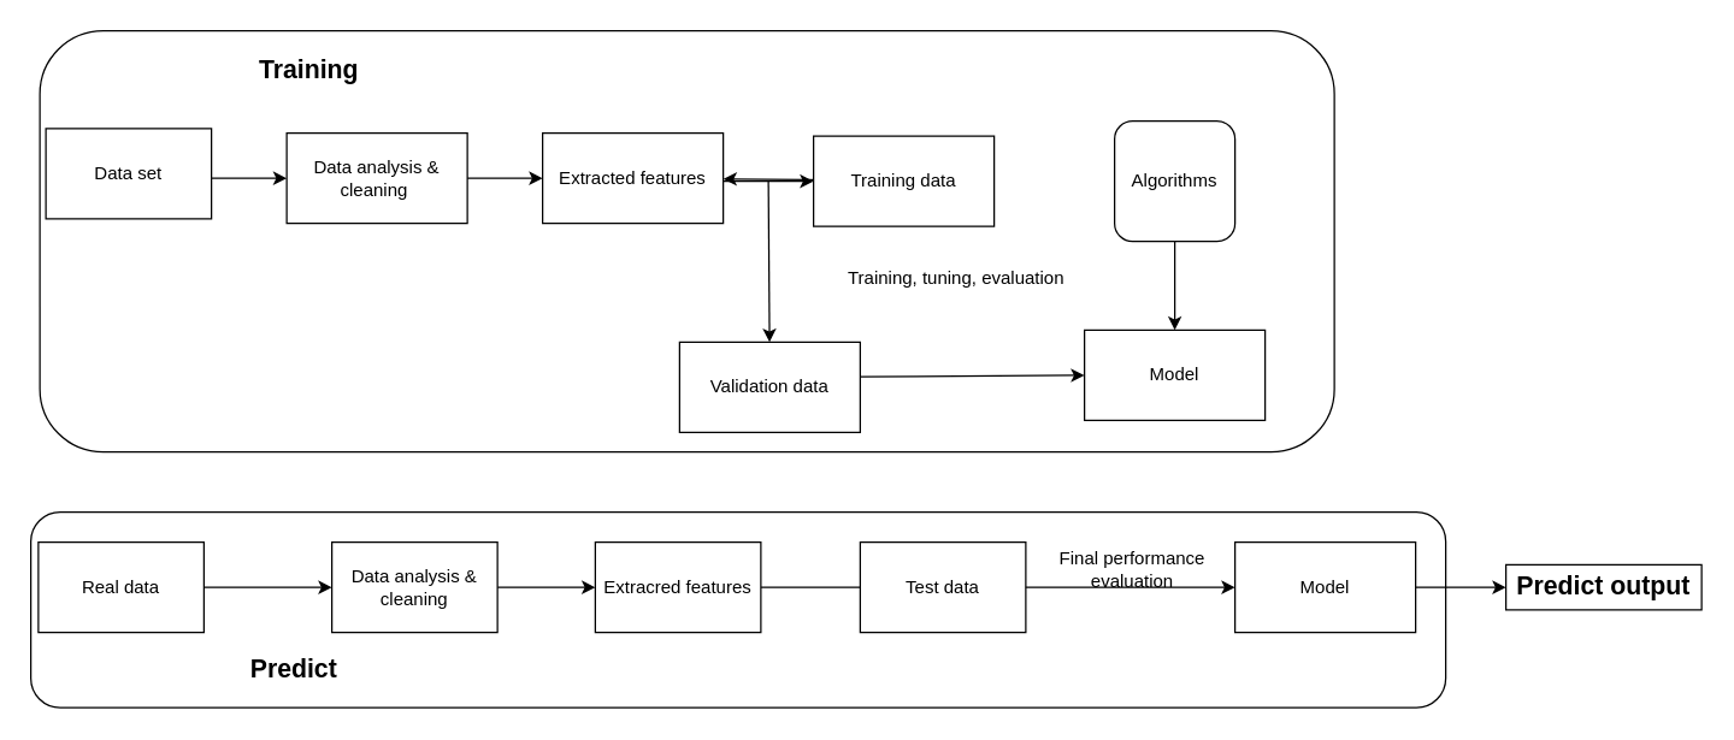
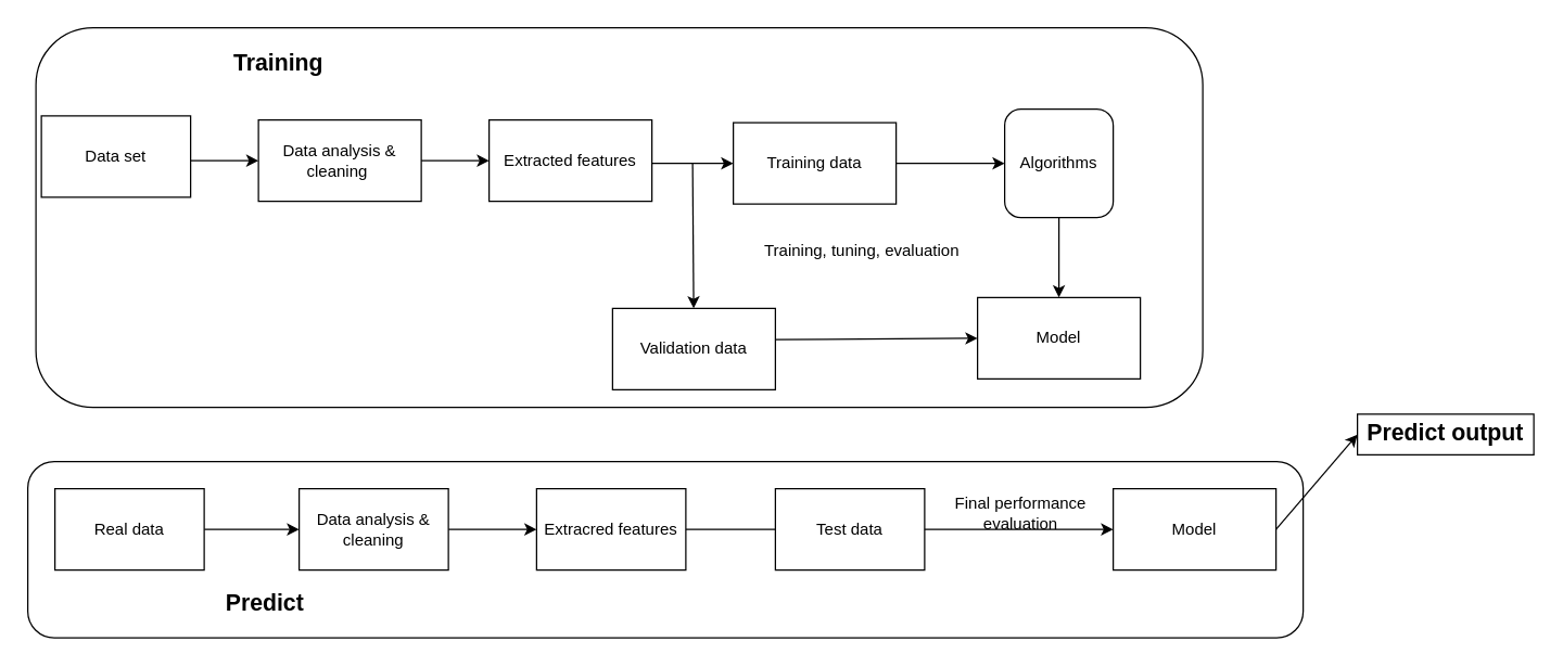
  <mxCell id="0" />
  <mxCell id="1" parent="0" />
  <mxCell id="2" value="" style="rounded=1;whiteSpace=wrap;html=1;" vertex="1" parent="1"><mxGeometry x="26" y="20" width="860" height="280" as="geometry" /></mxCell>
  <mxCell id="3" value="" style="rounded=1;whiteSpace=wrap;html=1;" vertex="1" parent="1"><mxGeometry x="20" y="340" width="940" height="130" as="geometry" /></mxCell>
  <mxCell id="4" value="Data set" style="rounded=0;whiteSpace=wrap;html=1;" vertex="1" parent="1"><mxGeometry x="30" y="85" width="110" height="60" as="geometry" /></mxCell>
  <mxCell id="5" value="" style="endArrow=classic;html=1;rounded=0;entryX=0;entryY=0.5;entryDx=0;entryDy=0;" edge="1" parent="1" target="6"><mxGeometry width="50" height="50" relative="1" as="geometry"><mxPoint x="140" y="118" as="sourcePoint" /><mxPoint x="200" y="80" as="targetPoint" /></mxGeometry></mxCell>
  <mxCell id="6" value="Data analysis &amp;amp; cleaning&amp;nbsp;" style="rounded=0;whiteSpace=wrap;html=1;" vertex="1" parent="1"><mxGeometry x="190" y="88" width="120" height="60" as="geometry" /></mxCell>
  <mxCell id="7" style="edgeStyle=orthogonalEdgeStyle;rounded=0;orthogonalLoop=1;jettySize=auto;html=1;exitX=0.5;exitY=1;exitDx=0;exitDy=0;" edge="1" parent="1" source="4" target="4"><mxGeometry relative="1" as="geometry" /></mxCell>
  <mxCell id="8" value="Extracted features" style="rounded=0;whiteSpace=wrap;html=1;" vertex="1" parent="1"><mxGeometry x="360" y="88" width="120" height="60" as="geometry" /></mxCell>
  <mxCell id="9" value="" style="endArrow=classic;html=1;rounded=0;exitX=1;exitY=0.5;exitDx=0;exitDy=0;entryX=0;entryY=0.5;entryDx=0;entryDy=0;" edge="1" parent="1" source="6" target="8"><mxGeometry width="50" height="50" relative="1" as="geometry"><mxPoint x="240" y="120" as="sourcePoint" /><mxPoint x="290" y="70" as="targetPoint" /></mxGeometry></mxCell>
  <mxCell id="10" value="Algorithms" style="whiteSpace=wrap;html=1;aspect=fixed;rounded=1;" vertex="1" parent="1"><mxGeometry x="740" y="80" width="80" height="80" as="geometry" /></mxCell>
- <mxCell id="11" value="" style="endArrow=classic;html=1;rounded=0;exitX=1;exitY=0.5;exitDx=0;exitDy=0;" edge="1" parent="1" source="13" target="8"><mxGeometry width="50" height="50" relative="1" as="geometry"><mxPoint x="450" y="120" as="sourcePoint" /><mxPoint x="500" y="70" as="targetPoint" /></mxGeometry></mxCell>
+ <mxCell id="11" value="" style="endArrow=classic;html=1;rounded=0;exitX=1;exitY=0.5;exitDx=0;exitDy=0;entryX=0;entryY=0.5;entryDx=0;entryDy=0;" edge="1" parent="1" source="13" target="10"><mxGeometry width="50" height="50" relative="1" as="geometry"><mxPoint x="450" y="120" as="sourcePoint" /><mxPoint x="500" y="70" as="targetPoint" /></mxGeometry></mxCell>
  <mxCell id="12" value="Model" style="rounded=0;whiteSpace=wrap;html=1;" vertex="1" parent="1"><mxGeometry x="720" y="219" width="120" height="60" as="geometry" /></mxCell>
  <mxCell id="13" value="Training data" style="rounded=0;whiteSpace=wrap;html=1;" vertex="1" parent="1"><mxGeometry x="540" y="90" width="120" height="60" as="geometry" /></mxCell>
  <mxCell id="14" value="" style="endArrow=classic;html=1;rounded=0;entryX=0;entryY=0.5;entryDx=0;entryDy=0;" edge="1" parent="1" target="13"><mxGeometry width="50" height="50" relative="1" as="geometry"><mxPoint x="480" y="120" as="sourcePoint" /><mxPoint x="530" y="70" as="targetPoint" /></mxGeometry></mxCell>
  <mxCell id="15" value="" style="endArrow=classic;html=1;rounded=0;exitX=0.5;exitY=1;exitDx=0;exitDy=0;entryX=0.5;entryY=0;entryDx=0;entryDy=0;" edge="1" parent="1" source="10" target="12"><mxGeometry width="50" height="50" relative="1" as="geometry"><mxPoint x="781" y="160" as="sourcePoint" /><mxPoint x="791" y="250" as="targetPoint" /></mxGeometry></mxCell>
  <mxCell id="16" value="" style="endArrow=classic;html=1;rounded=0;" edge="1" parent="1" target="17"><mxGeometry width="50" height="50" relative="1" as="geometry"><mxPoint x="510" y="120" as="sourcePoint" /><mxPoint x="530" y="70" as="targetPoint" /></mxGeometry></mxCell>
  <mxCell id="17" value="Validation data" style="rounded=0;whiteSpace=wrap;html=1;" vertex="1" parent="1"><mxGeometry x="451" y="227" width="120" height="60" as="geometry" /></mxCell>
  <mxCell id="18" value="" style="endArrow=classic;html=1;rounded=0;entryX=0;entryY=0.5;entryDx=0;entryDy=0;" edge="1" parent="1" target="12"><mxGeometry width="50" height="50" relative="1" as="geometry"><mxPoint x="571" y="250" as="sourcePoint" /><mxPoint x="621" y="200" as="targetPoint" /></mxGeometry></mxCell>
  <mxCell id="19" value="Training" style="text;html=1;strokeColor=none;fillColor=none;align=center;verticalAlign=middle;whiteSpace=wrap;rounded=0;fontSize=17;fontStyle=1" vertex="1" parent="1"><mxGeometry x="130" y="32" width="150" height="30" as="geometry" /></mxCell>
  <mxCell id="20" value="" style="edgeStyle=orthogonalEdgeStyle;rounded=0;orthogonalLoop=1;jettySize=auto;html=1;fontSize=17;" edge="1" parent="1" source="21" target="23"><mxGeometry relative="1" as="geometry" /></mxCell>
- <mxCell id="21" value="Real data" style="rounded=0;whiteSpace=wrap;html=1;" vertex="1" parent="1"><mxGeometry x="25" y="360" width="110" height="60" as="geometry" /></mxCell>
+ <mxCell id="21" value="Real data" style="rounded=0;whiteSpace=wrap;html=1;" vertex="1" parent="1"><mxGeometry x="40" y="360" width="110" height="60" as="geometry" /></mxCell>
  <mxCell id="22" value="" style="edgeStyle=orthogonalEdgeStyle;rounded=0;orthogonalLoop=1;jettySize=auto;html=1;fontSize=17;" edge="1" parent="1" source="23" target="25"><mxGeometry relative="1" as="geometry" /></mxCell>
  <mxCell id="23" value="Data analysis &amp;amp; cleaning" style="rounded=0;whiteSpace=wrap;html=1;" vertex="1" parent="1"><mxGeometry x="220" y="360" width="110" height="60" as="geometry" /></mxCell>
  <mxCell id="24" value="" style="edgeStyle=orthogonalEdgeStyle;rounded=0;orthogonalLoop=1;jettySize=auto;html=1;fontSize=17;endArrow=none;" edge="1" parent="1" source="25" target="26"><mxGeometry relative="1" as="geometry" /></mxCell>
  <mxCell id="25" value="Extracred features" style="rounded=0;whiteSpace=wrap;html=1;" vertex="1" parent="1"><mxGeometry x="395" y="360" width="110" height="60" as="geometry" /></mxCell>
  <mxCell id="26" value="Test data" style="rounded=0;whiteSpace=wrap;html=1;" vertex="1" parent="1"><mxGeometry x="571" y="360" width="110" height="60" as="geometry" /></mxCell>
  <mxCell id="27" value="Final performance evaluation" style="text;html=1;strokeColor=none;fillColor=none;align=center;verticalAlign=middle;whiteSpace=wrap;rounded=0;fontSize=12;" vertex="1" parent="1"><mxGeometry x="677" y="363" width="150" height="30" as="geometry" /></mxCell>
  <mxCell id="28" value="Training, tuning, evaluation" style="text;html=1;strokeColor=none;fillColor=none;align=center;verticalAlign=middle;whiteSpace=wrap;rounded=0;fontSize=12;" vertex="1" parent="1"><mxGeometry x="550" y="170" width="170" height="30" as="geometry" /></mxCell>
  <mxCell id="29" value="Predict" style="text;html=1;strokeColor=none;fillColor=none;align=center;verticalAlign=middle;whiteSpace=wrap;rounded=0;fontSize=17;fontStyle=1" vertex="1" parent="1"><mxGeometry x="130" y="430" width="130" height="30" as="geometry" /></mxCell>
  <mxCell id="30" value="Model" style="rounded=0;whiteSpace=wrap;html=1;fontSize=12;strokeColor=default;" vertex="1" parent="1"><mxGeometry x="820" y="360" width="120" height="60" as="geometry" /></mxCell>
  <mxCell id="31" value="" style="endArrow=classic;html=1;rounded=0;fontSize=17;entryX=0;entryY=0.5;entryDx=0;entryDy=0;" edge="1" parent="1" target="30"><mxGeometry width="50" height="50" relative="1" as="geometry"><mxPoint x="681" y="390" as="sourcePoint" /><mxPoint x="731" y="340" as="targetPoint" /></mxGeometry></mxCell>
  <mxCell id="32" value="" style="endArrow=classic;html=1;rounded=0;fontSize=12;" edge="1" parent="1"><mxGeometry width="50" height="50" relative="1" as="geometry"><mxPoint x="940" y="393" as="sourcePoint" /><mxPoint x="940" y="393" as="targetPoint" /></mxGeometry></mxCell>
- <mxCell id="33" value="Predict output" style="text;html=1;strokeColor=default;fillColor=none;align=center;verticalAlign=middle;whiteSpace=wrap;rounded=0;fontSize=17;fontStyle=1" vertex="1" parent="1"><mxGeometry x="1000" y="375" width="130" height="30" as="geometry" /></mxCell>
+ <mxCell id="33" value="Predict output" style="text;html=1;strokeColor=default;fillColor=none;align=center;verticalAlign=middle;whiteSpace=wrap;rounded=0;fontSize=17;fontStyle=1" vertex="1" parent="1"><mxGeometry x="1000" y="305" width="130" height="30" as="geometry" /></mxCell>
  <mxCell id="34" value="" style="endArrow=classic;html=1;rounded=0;fontSize=17;entryX=0;entryY=0.5;entryDx=0;entryDy=0;" edge="1" parent="1" target="33"><mxGeometry width="50" height="50" relative="1" as="geometry"><mxPoint x="940" y="390" as="sourcePoint" /><mxPoint x="990" y="340" as="targetPoint" /></mxGeometry></mxCell>
